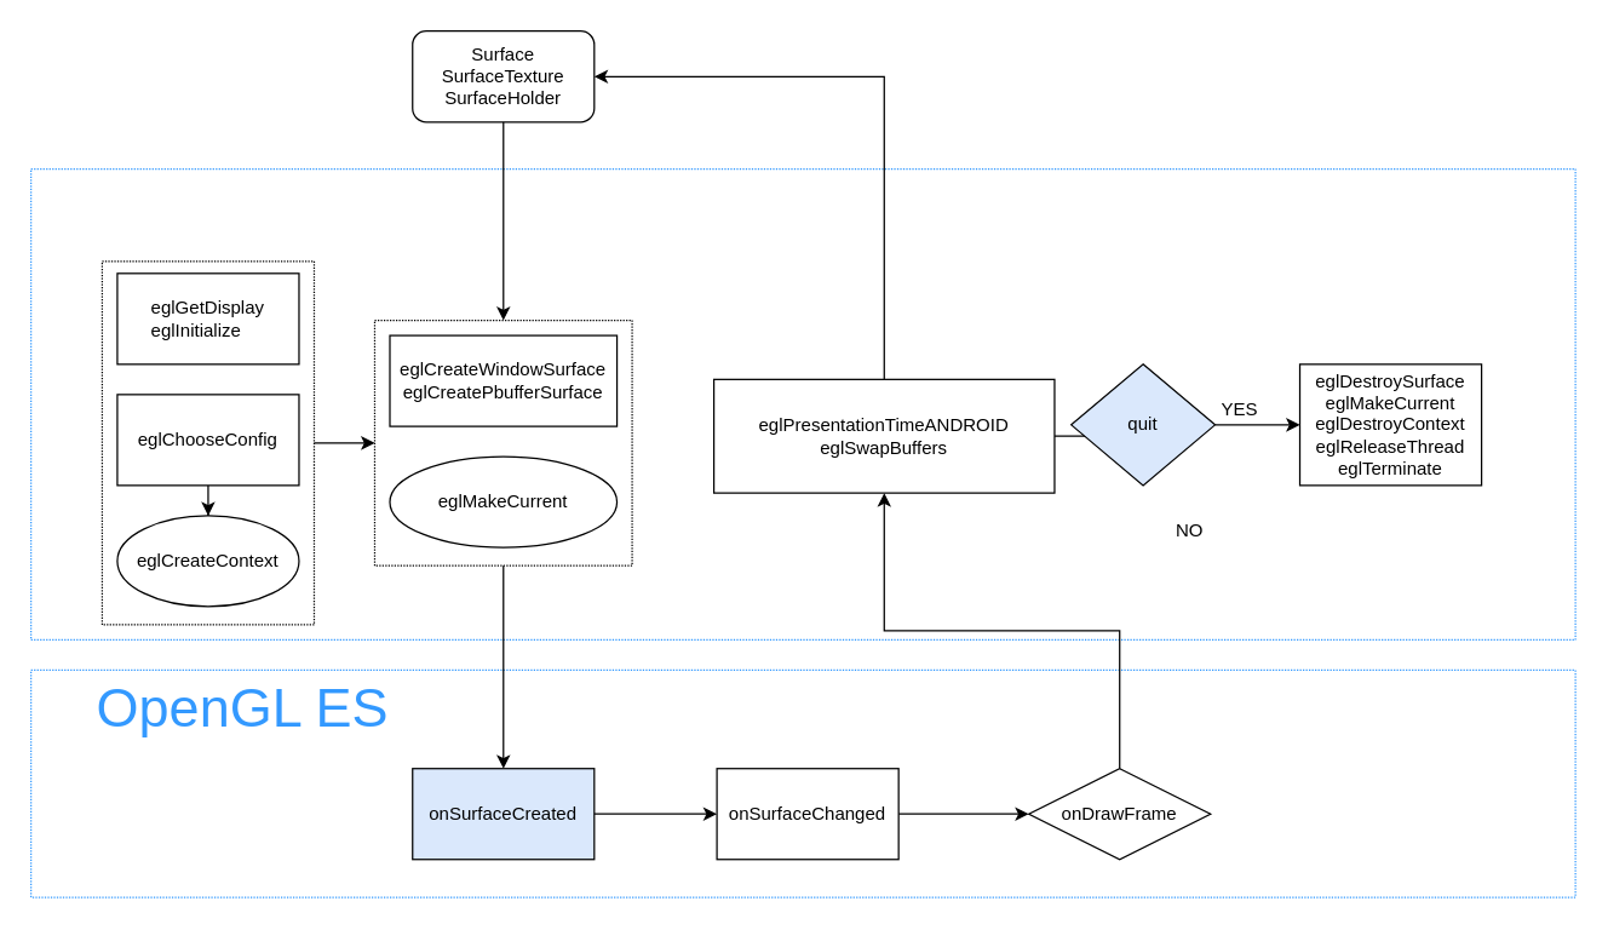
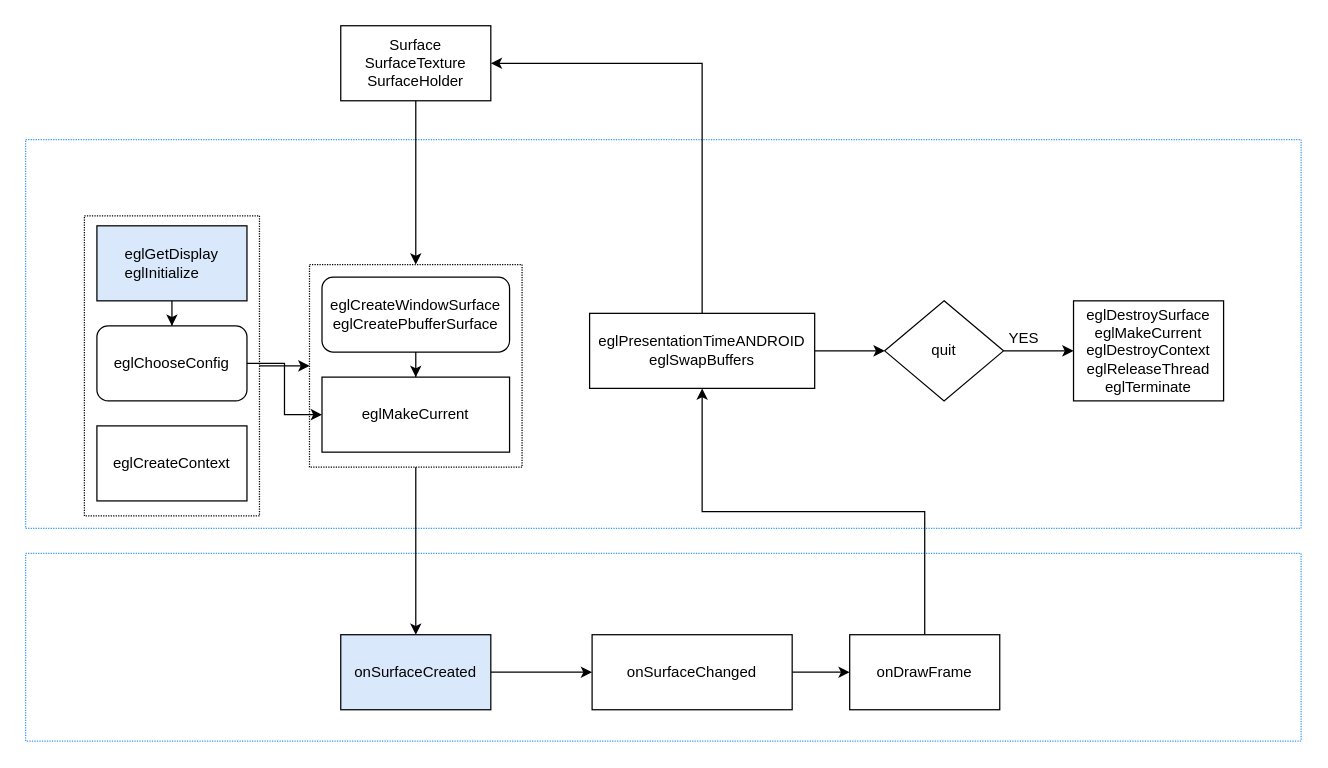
  <mxCell id="0" />
  <mxCell id="1" parent="0" />
  <mxCell id="2" value="" style="rounded=0;whiteSpace=wrap;html=1;fillColor=none;dashed=1;strokeColor=#3399FF;strokeWidth=1;dashPattern=1 1;" parent="1" vertex="1"><mxGeometry x="20" y="442" width="1020" height="150" as="geometry" /></mxCell>
  <mxCell id="3" value="" style="rounded=0;whiteSpace=wrap;html=1;fillColor=none;dashed=1;strokeColor=#3399FF;strokeWidth=1;dashPattern=1 1;" parent="1" vertex="1"><mxGeometry x="20" y="111" width="1020" height="311" as="geometry" /></mxCell>
- <mxCell id="5" value="&lt;div&gt;eglGetDisplay&lt;/div&gt;&lt;div style=&quot;text-align: left&quot;&gt;eglInitialize&lt;/div&gt;" style="rounded=0;whiteSpace=wrap;html=1;verticalAlign=middle;flipH=1;" parent="1" vertex="1"><mxGeometry x="77" y="180" width="120" height="60" as="geometry" /></mxCell>
- <mxCell id="6" value="" style="edgeStyle=orthogonalEdgeStyle;rounded=0;orthogonalLoop=1;jettySize=auto;html=1;verticalAlign=middle;" parent="1" source="7" target="9" edge="1"><mxGeometry relative="1" as="geometry" /></mxCell>
- <mxCell id="7" value="eglChooseConfig" style="rounded=0;whiteSpace=wrap;html=1;verticalAlign=middle;flipH=1;" parent="1" vertex="1"><mxGeometry x="77" y="260" width="120" height="60" as="geometry" /></mxCell>
+ <mxCell id="4" value="" style="edgeStyle=orthogonalEdgeStyle;rounded=0;orthogonalLoop=1;jettySize=auto;html=1;verticalAlign=middle;" parent="1" source="5" target="7" edge="1"><mxGeometry relative="1" as="geometry" /></mxCell>
+ <mxCell id="5" value="&lt;div&gt;eglGetDisplay&lt;/div&gt;&lt;div style=&quot;text-align: left&quot;&gt;eglInitialize&lt;/div&gt;" style="rounded=0;whiteSpace=wrap;html=1;verticalAlign=middle;flipH=1;fillColor=#dae8fc;" parent="1" vertex="1"><mxGeometry x="77" y="180" width="120" height="60" as="geometry" /></mxCell>
+ <mxCell id="6" value="" style="edgeStyle=orthogonalEdgeStyle;rounded=0;orthogonalLoop=1;jettySize=auto;html=1;verticalAlign=middle;" parent="1" source="7" target="16" edge="1"><mxGeometry relative="1" as="geometry" /></mxCell>
+ <mxCell id="7" value="eglChooseConfig" style="whiteSpace=wrap;html=1;verticalAlign=middle;flipH=1;rounded=1;" parent="1" vertex="1"><mxGeometry x="77" y="260" width="120" height="60" as="geometry" /></mxCell>
  <mxCell id="8" value="" style="edgeStyle=orthogonalEdgeStyle;rounded=0;orthogonalLoop=1;jettySize=auto;html=1;verticalAlign=middle;exitX=1;exitY=0.5;exitDx=0;exitDy=0;entryX=0;entryY=0.5;entryDx=0;entryDy=0;" parent="1" source="29" target="30" edge="1"><mxGeometry relative="1" as="geometry" /></mxCell>
- <mxCell id="9" value="eglCreateContext" style="ellipse;whiteSpace=wrap;html=1;verticalAlign=middle;flipH=1;" parent="1" vertex="1"><mxGeometry x="77" y="340" width="120" height="60" as="geometry" /></mxCell>
- <mxCell id="11" value="eglCreateWindowSurface&lt;br&gt;eglCreatePbufferSurface" style="rounded=0;whiteSpace=wrap;html=1;align=center;verticalAlign=middle;flipH=1;" parent="1" vertex="1"><mxGeometry x="257" y="221" width="150" height="60" as="geometry" /></mxCell>
+ <mxCell id="9" value="eglCreateContext" style="rounded=0;whiteSpace=wrap;html=1;verticalAlign=middle;flipH=1;" parent="1" vertex="1"><mxGeometry x="77" y="340" width="120" height="60" as="geometry" /></mxCell>
+ <mxCell id="10" value="" style="edgeStyle=orthogonalEdgeStyle;rounded=0;orthogonalLoop=1;jettySize=auto;html=1;" parent="1" source="11" target="16" edge="1"><mxGeometry relative="1" as="geometry" /></mxCell>
+ <mxCell id="11" value="eglCreateWindowSurface&lt;br&gt;eglCreatePbufferSurface" style="whiteSpace=wrap;html=1;align=center;verticalAlign=middle;flipH=1;rounded=1;" parent="1" vertex="1"><mxGeometry x="257" y="221" width="150" height="60" as="geometry" /></mxCell>
  <mxCell id="12" style="edgeStyle=orthogonalEdgeStyle;rounded=0;orthogonalLoop=1;jettySize=auto;html=1;exitX=0.5;exitY=0;exitDx=0;exitDy=0;entryX=0.5;entryY=1;entryDx=0;entryDy=0;" parent="1" source="13" target="19" edge="1"><mxGeometry relative="1" as="geometry" /></mxCell>
- <mxCell id="13" value="&lt;span&gt;onDrawFrame&lt;/span&gt;" style="rhombus;whiteSpace=wrap;html=1;" parent="1" vertex="1"><mxGeometry x="679" y="507" width="120" height="60" as="geometry" /></mxCell>
+ <mxCell id="13" value="&lt;span&gt;onDrawFrame&lt;/span&gt;" style="whiteSpace=wrap;html=1;" parent="1" vertex="1"><mxGeometry x="679" y="507" width="120" height="60" as="geometry" /></mxCell>
  <mxCell id="14" value="" style="edgeStyle=orthogonalEdgeStyle;rounded=0;orthogonalLoop=1;jettySize=auto;html=1;exitX=1;exitY=0.5;exitDx=0;exitDy=0;" parent="1" source="27" target="26" edge="1"><mxGeometry relative="1" as="geometry" /></mxCell>
  <mxCell id="15" style="edgeStyle=orthogonalEdgeStyle;rounded=0;orthogonalLoop=1;jettySize=auto;html=1;exitX=0.5;exitY=1;exitDx=0;exitDy=0;entryX=0.5;entryY=0;entryDx=0;entryDy=0;" parent="1" source="30" target="27" edge="1"><mxGeometry relative="1" as="geometry" /></mxCell>
- <mxCell id="16" value="eglMakeCurrent" style="ellipse;whiteSpace=wrap;html=1;verticalAlign=middle;flipH=1;" parent="1" vertex="1"><mxGeometry x="257" y="301" width="150" height="60" as="geometry" /></mxCell>
+ <mxCell id="16" value="eglMakeCurrent" style="whiteSpace=wrap;html=1;rounded=0;verticalAlign=middle;flipH=1;" parent="1" vertex="1"><mxGeometry x="257" y="301" width="150" height="60" as="geometry" /></mxCell>
  <mxCell id="17" value="" style="edgeStyle=orthogonalEdgeStyle;rounded=0;orthogonalLoop=1;jettySize=auto;html=1;" parent="1" source="19" target="22" edge="1"><mxGeometry relative="1" as="geometry" /></mxCell>
  <mxCell id="18" style="edgeStyle=orthogonalEdgeStyle;rounded=0;orthogonalLoop=1;jettySize=auto;html=1;exitX=0.5;exitY=0;exitDx=0;exitDy=0;entryX=1;entryY=0.5;entryDx=0;entryDy=0;" edge="1" parent="1" source="19" target="32"><mxGeometry relative="1" as="geometry" /></mxCell>
- <mxCell id="19" value="&lt;div&gt;eglPresentationTimeANDROID&lt;/div&gt;&lt;div&gt;eglSwapBuffers&lt;/div&gt;" style="whiteSpace=wrap;html=1;rounded=0;align=center;verticalAlign=middle;flipH=1;" parent="1" vertex="1"><mxGeometry x="471" y="250" width="225" height="75" as="geometry" /></mxCell>
+ <mxCell id="19" value="&lt;div&gt;eglPresentationTimeANDROID&lt;/div&gt;&lt;div&gt;eglSwapBuffers&lt;/div&gt;" style="whiteSpace=wrap;html=1;rounded=0;align=center;verticalAlign=middle;flipH=1;" parent="1" vertex="1"><mxGeometry x="471" y="250" width="180" height="60" as="geometry" /></mxCell>
  <mxCell id="20" value="eglDestroySurface&#10;eglMakeCurrent&#10;eglDestroyContext&#10;eglReleaseThread&#10;eglTerminate" style="whiteSpace=wrap;html=1;rounded=0;verticalAlign=middle;flipH=1;" parent="1" vertex="1"><mxGeometry x="858" y="240" width="120" height="80" as="geometry" /></mxCell>
  <mxCell id="21" value="" style="edgeStyle=orthogonalEdgeStyle;rounded=0;orthogonalLoop=1;jettySize=auto;html=1;" parent="1" source="22" target="20" edge="1"><mxGeometry relative="1" as="geometry" /></mxCell>
- <mxCell id="22" value="quit" style="rhombus;whiteSpace=wrap;html=1;fillColor=#dae8fc;" parent="1" vertex="1"><mxGeometry x="707" y="240" width="95" height="80" as="geometry" /></mxCell>
+ <mxCell id="22" value="quit" style="rhombus;whiteSpace=wrap;html=1;" parent="1" vertex="1"><mxGeometry x="707" y="240" width="95" height="80" as="geometry" /></mxCell>
  <mxCell id="23" value="YES" style="text;html=1;align=center;verticalAlign=middle;resizable=0;points=[];autosize=1;strokeColor=none;fillColor=none;" parent="1" vertex="1"><mxGeometry x="798" y="260" width="40" height="20" as="geometry" /></mxCell>
- <mxCell id="24" value="NO" style="text;html=1;align=center;verticalAlign=middle;resizable=0;points=[];autosize=1;strokeColor=none;fillColor=none;" parent="1" vertex="1"><mxGeometry x="770" y="340" width="30" height="20" as="geometry" /></mxCell>
  <mxCell id="25" value="" style="edgeStyle=orthogonalEdgeStyle;rounded=0;orthogonalLoop=1;jettySize=auto;html=1;" parent="1" source="26" target="13" edge="1"><mxGeometry relative="1" as="geometry" /></mxCell>
- <mxCell id="26" value="onSurfaceChanged" style="whiteSpace=wrap;html=1;rounded=0;" parent="1" vertex="1"><mxGeometry x="473" y="507" width="120" height="60" as="geometry" /></mxCell>
+ <mxCell id="26" value="onSurfaceChanged" style="whiteSpace=wrap;html=1;rounded=0;" parent="1" vertex="1"><mxGeometry x="473" y="507" width="160" height="60" as="geometry" /></mxCell>
  <mxCell id="27" value="onSurfaceCreated" style="rounded=0;whiteSpace=wrap;html=1;fillColor=#dae8fc;" parent="1" vertex="1"><mxGeometry x="272" y="507" width="120" height="60" as="geometry" /></mxCell>
- <mxCell id="28" value="OpenGL ES" style="text;html=1;strokeColor=none;fillColor=none;align=center;verticalAlign=middle;whiteSpace=wrap;rounded=0;dashed=1;dashPattern=1 1;fontSize=36;fontColor=#3399FF;" parent="1" vertex="1"><mxGeometry x="30" y="452" width="260" height="30" as="geometry" /></mxCell>
  <mxCell id="29" value="" style="rounded=0;whiteSpace=wrap;html=1;fillColor=none;dashed=1;dashPattern=1 1;" vertex="1" parent="1"><mxGeometry x="67" y="172" width="140" height="240" as="geometry" /></mxCell>
  <mxCell id="30" value="" style="rounded=0;whiteSpace=wrap;html=1;dashed=1;dashPattern=1 1;fillColor=none;" vertex="1" parent="1"><mxGeometry x="247" y="211" width="170" height="162" as="geometry" /></mxCell>
  <mxCell id="31" value="" style="edgeStyle=orthogonalEdgeStyle;rounded=0;orthogonalLoop=1;jettySize=auto;html=1;" edge="1" parent="1" source="32" target="30"><mxGeometry relative="1" as="geometry" /></mxCell>
- <mxCell id="32" value="Surface&lt;br&gt;SurfaceTexture&lt;br&gt;SurfaceHolder" style="whiteSpace=wrap;html=1;fillColor=default;rounded=1;" vertex="1" parent="1"><mxGeometry x="272" y="20" width="120" height="60" as="geometry" /></mxCell>
+ <mxCell id="32" value="Surface&lt;br&gt;SurfaceTexture&lt;br&gt;SurfaceHolder" style="rounded=0;whiteSpace=wrap;html=1;fillColor=default;" vertex="1" parent="1"><mxGeometry x="272" y="20" width="120" height="60" as="geometry" /></mxCell>
